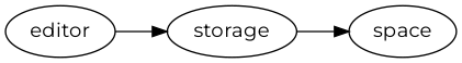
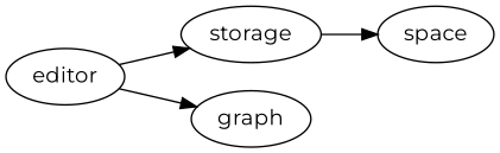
  digraph {
    fontname=Montserrat
    rankdir=LR
    node [fontname=Montserrat]
    edge [fontname=Montserrat]
    editor
    storage
+   "graph"
    space
    editor -> storage
+   editor -> "graph"
    storage -> space
  }
